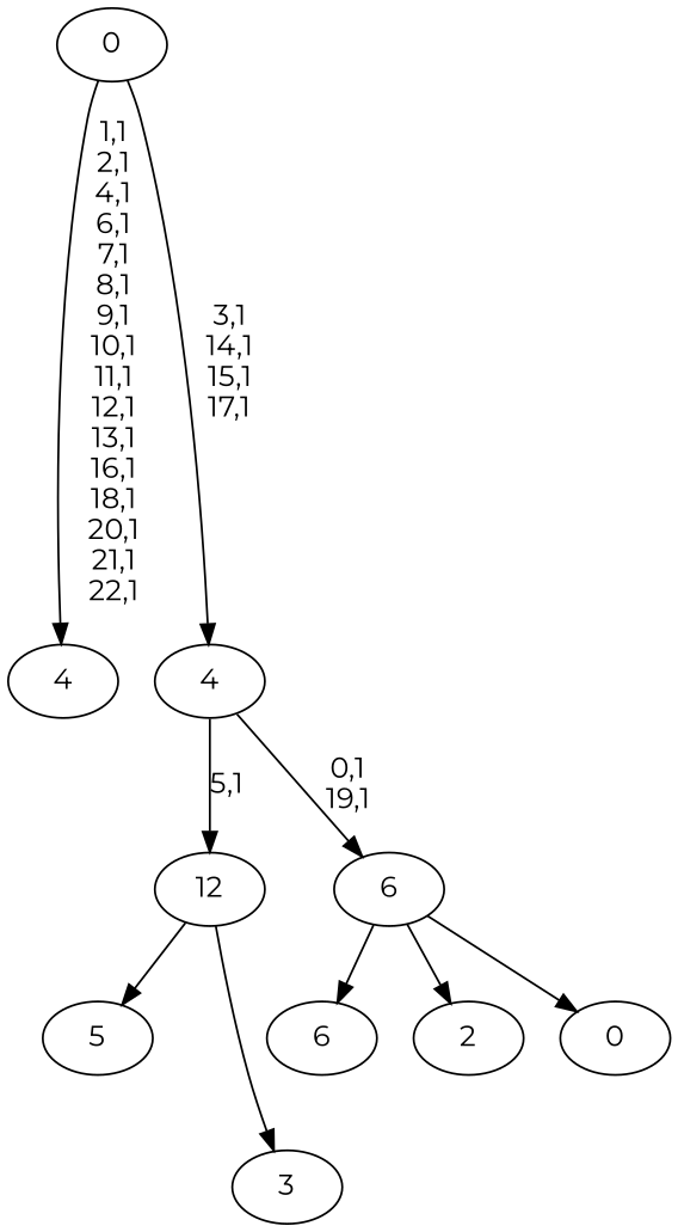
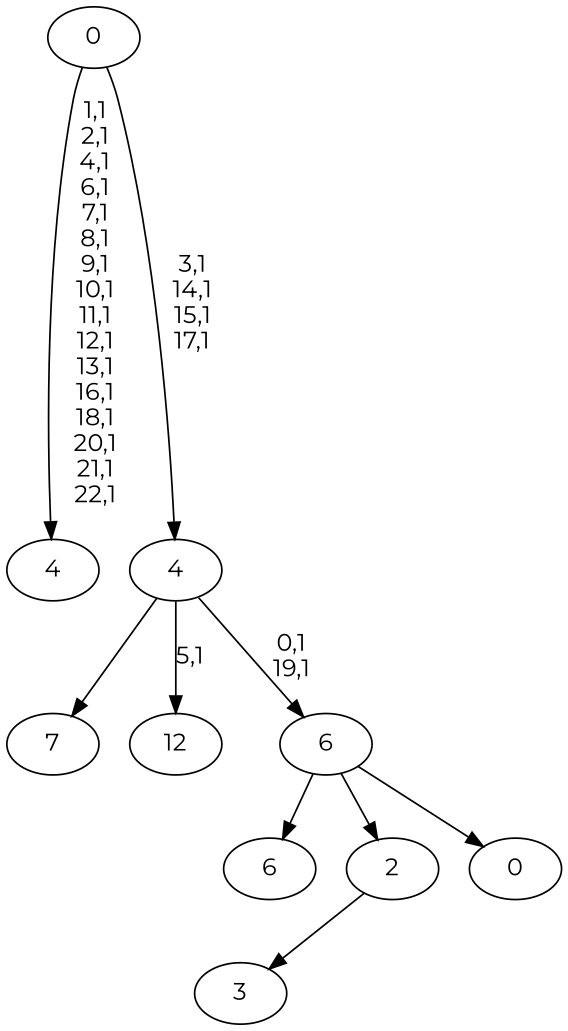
  digraph {
    fontname=Montserrat
    node [fontname=Montserrat]
    edge [fontname=Montserrat]
+   n1 [label=7]
    n2 [label=6]
-   n3 [label=5]
    n4 [label=4]
    n5 [label=3]
    n6 [label=12]
    n7 [label=2]
    n8 [label=0]
    6
    4
    0
-   n6 -> n3
-   n6 -> n5
+   n7 -> n5
    6 -> n2
    6 -> n7
    6 -> n8
+   4 -> n1
    4 -> n6 [label="5,1"]
    4 -> 6 [label="0,1\n19,1"]
    0 -> n4 [label="1,1\n2,1\n4,1\n6,1\n7,1\n8,1\n9,1\n10,1\n11,1\n12,1\n13,1\n16,1\n18,1\n20,1\n21,1\n22,1"]
    0 -> 4 [label="3,1\n14,1\n15,1\n17,1"]
  }
